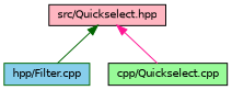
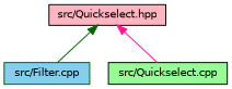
  digraph {
    node [color=black fontname=Helvetica fontsize=10 shape=record style=filled]
    edge [dir=back fontname=Helvetica fontsize=10 labelfontname=Helvetica labelfontsize=10 style=solid]
    n1 [fillcolor=lightpink fontcolor=black height=0.2 label="src/Quickselect.hpp" width=0.4]
-   n2 [color=darkgreen fillcolor=skyblue height=0.2 label="hpp/Filter.cpp" width=0.4]
-   n3 [fillcolor=palegreen height=0.2 label="cpp/Quickselect.cpp" width=0.4]
+   n2 [color=darkgreen fillcolor=skyblue height=0.2 label="src/Filter.cpp" width=0.4]
+   n3 [fillcolor=palegreen height=0.2 label="src/Quickselect.cpp" width=0.4]
    n1 -> n2 [color=darkgreen]
    n1 -> n3 [color=deeppink]
  }
